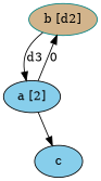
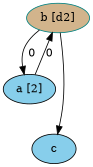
  digraph {
    node [color=black fillcolor=skyblue style=filled]
    n1 [color=teal fillcolor=tan label="b [d2]"]
    n2 [label="a [2]"]
    c
-   n1 -> n2 [label=d3]
+   n1 -> n2 [label=0]
    n2 -> n1 [label=0]
-   n2 -> c
+   n1 -> c
  }
